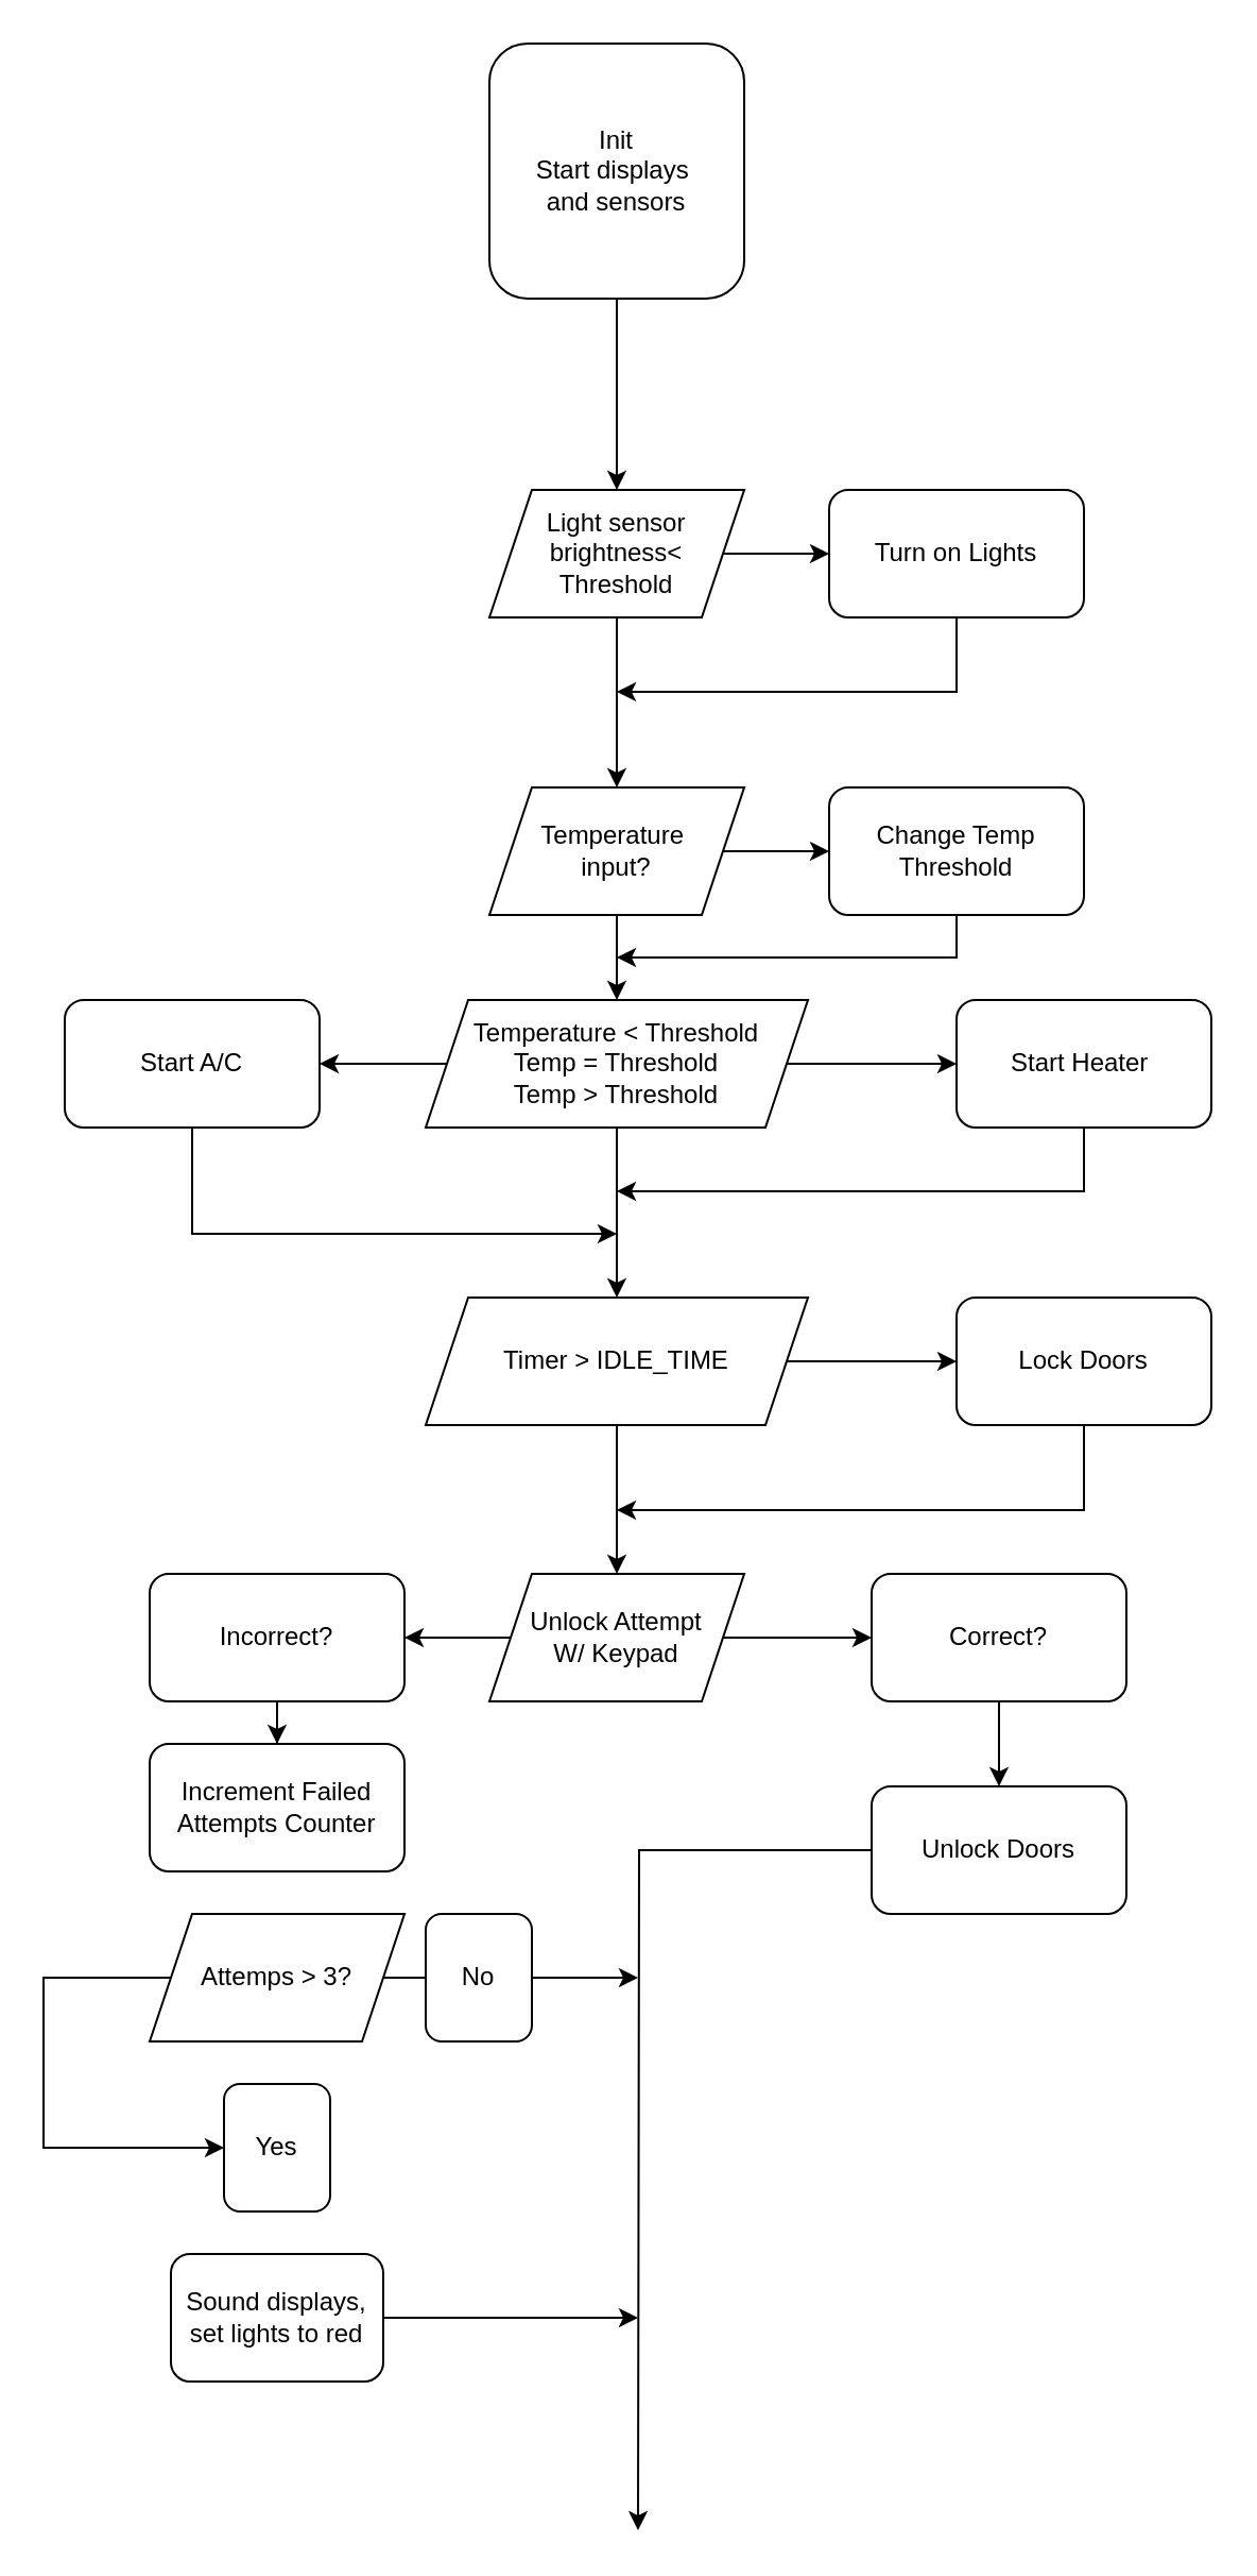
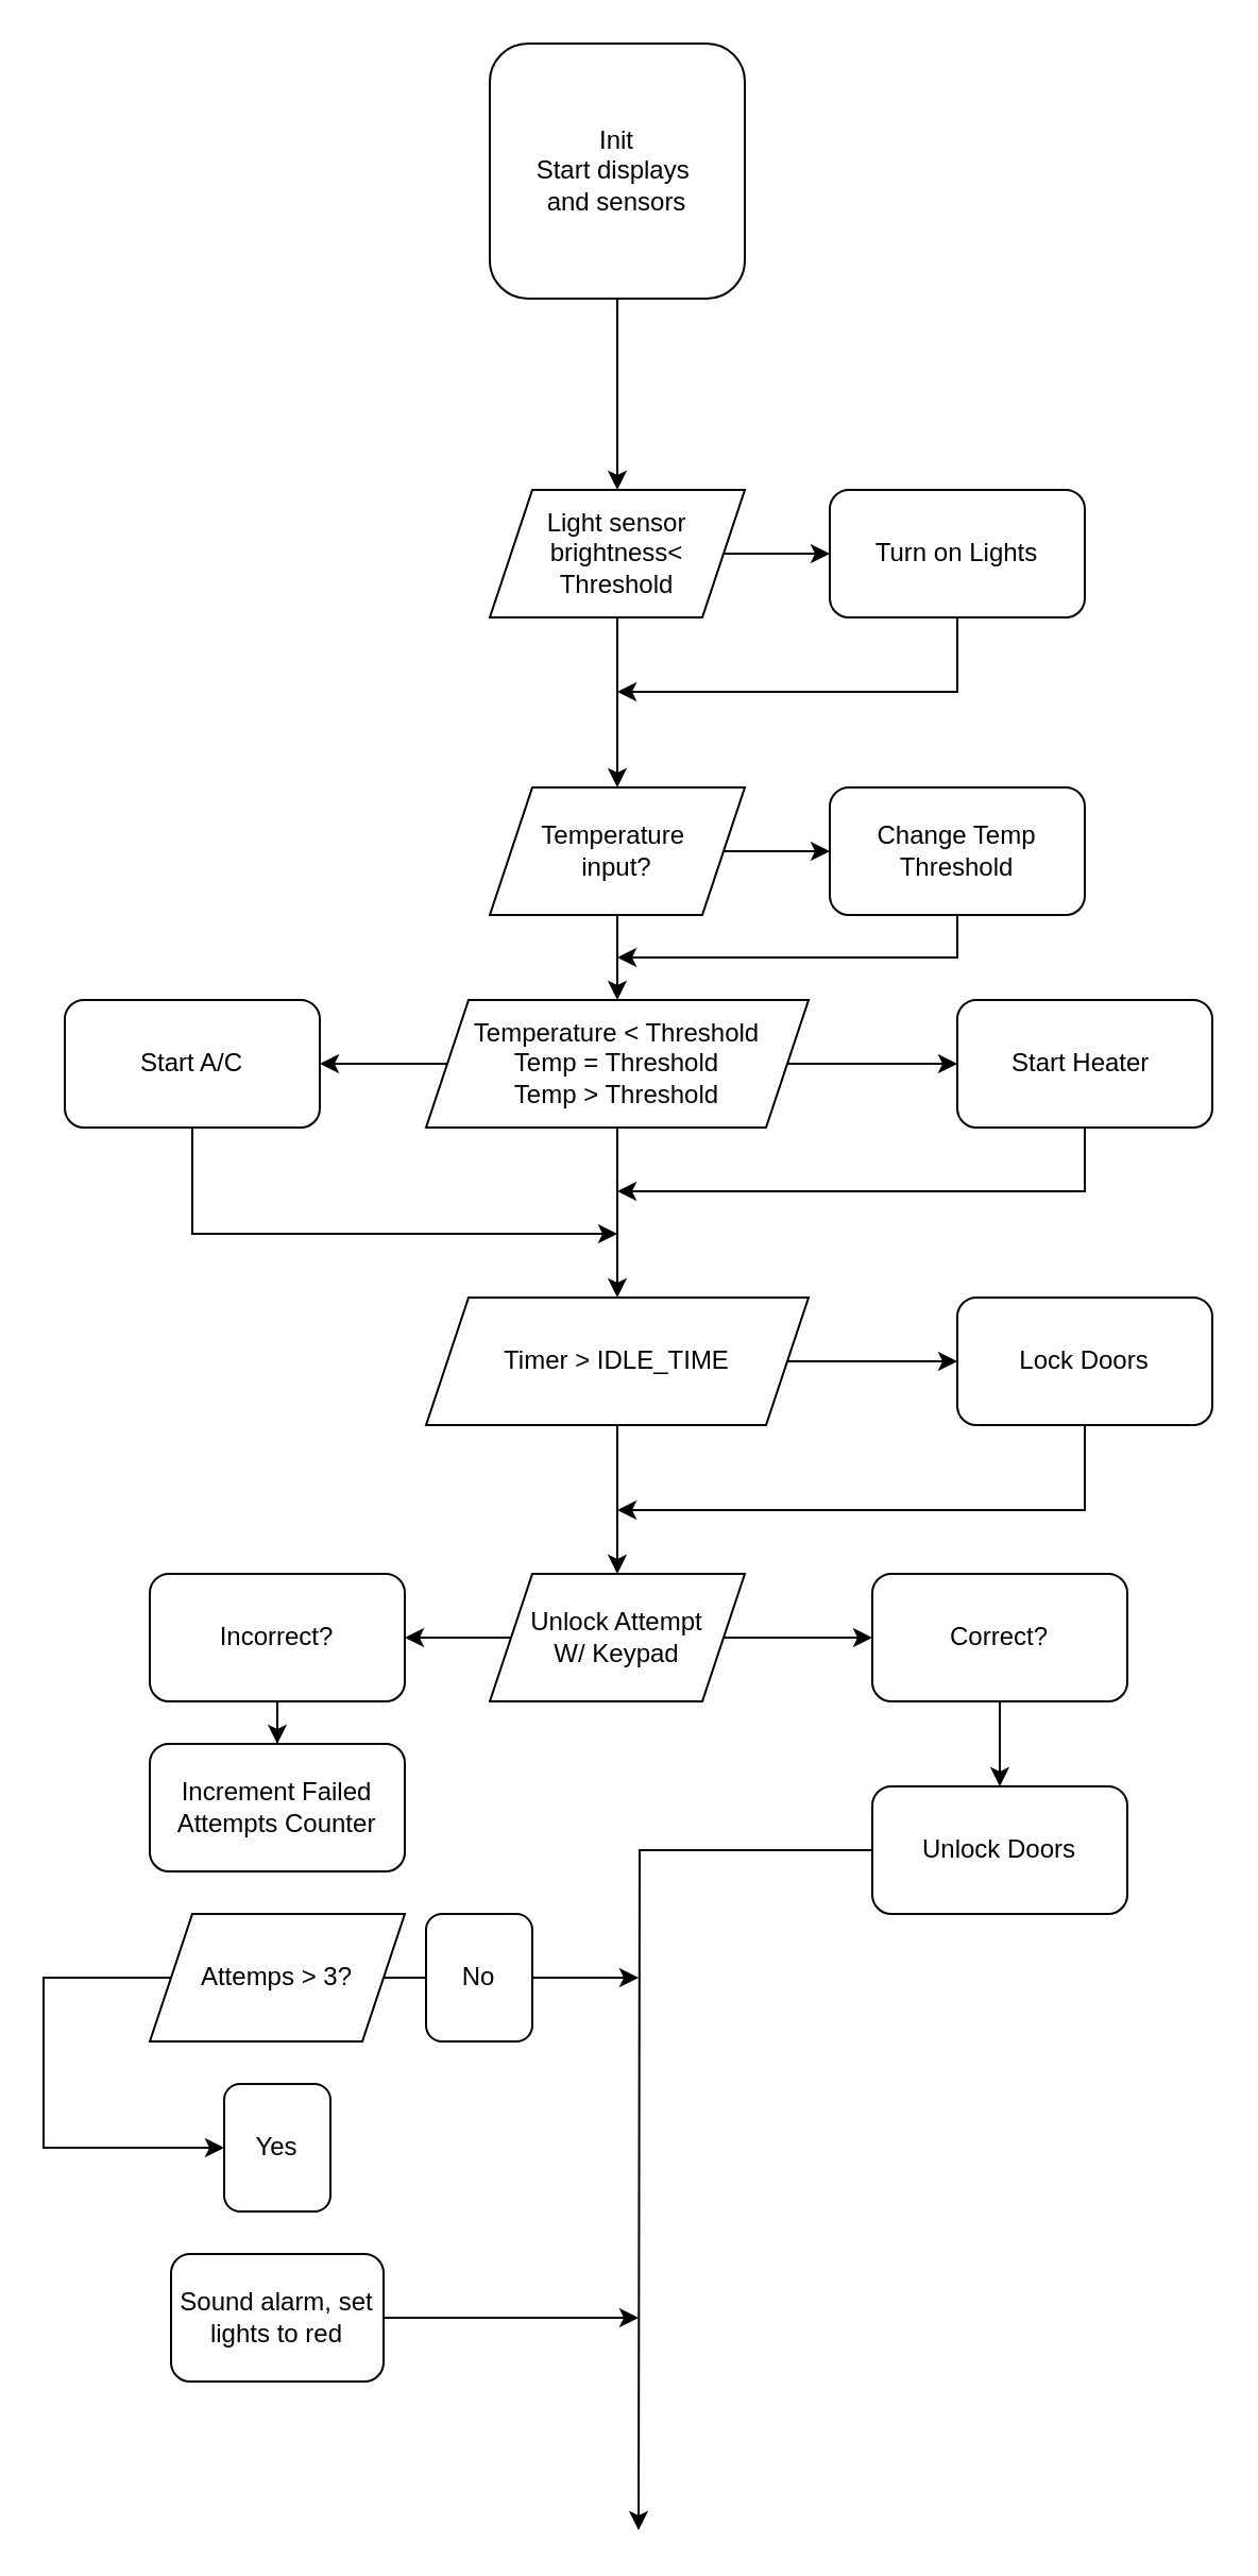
  <mxCell id="0" />
  <mxCell id="1" parent="0" />
  <mxCell id="2" value="" style="edgeStyle=orthogonalEdgeStyle;rounded=0;orthogonalLoop=1;jettySize=auto;html=1;" parent="1" source="3" edge="1"><mxGeometry relative="1" as="geometry"><mxPoint x="290" y="230" as="targetPoint" /></mxGeometry></mxCell>
  <mxCell id="3" value="Init&lt;br&gt;&lt;div&gt;Start displays&amp;nbsp;&lt;/div&gt;&lt;div&gt;and sensors&lt;/div&gt;" style="rounded=1;whiteSpace=wrap;html=1;" parent="1" vertex="1"><mxGeometry x="230" y="20" width="120" height="120" as="geometry" /></mxCell>
  <mxCell id="4" value="" style="edgeStyle=orthogonalEdgeStyle;rounded=0;orthogonalLoop=1;jettySize=auto;html=1;" parent="1" source="6" target="11" edge="1"><mxGeometry relative="1" as="geometry" /></mxCell>
  <mxCell id="5" style="edgeStyle=orthogonalEdgeStyle;rounded=0;orthogonalLoop=1;jettySize=auto;html=1;exitX=1;exitY=0.5;exitDx=0;exitDy=0;" parent="1" source="6" target="8" edge="1"><mxGeometry relative="1" as="geometry" /></mxCell>
  <mxCell id="6" value="Light sensor brightness&amp;lt; Threshold" style="shape=parallelogram;perimeter=parallelogramPerimeter;whiteSpace=wrap;html=1;fixedSize=1;" parent="1" vertex="1"><mxGeometry x="230" y="230" width="120" height="60" as="geometry" /></mxCell>
  <mxCell id="7" style="edgeStyle=orthogonalEdgeStyle;rounded=0;orthogonalLoop=1;jettySize=auto;html=1;" parent="1" source="8" edge="1"><mxGeometry relative="1" as="geometry"><mxPoint x="290" y="325" as="targetPoint" /><Array as="points"><mxPoint x="450" y="325" /></Array></mxGeometry></mxCell>
  <mxCell id="8" value="Turn on Lights" style="rounded=1;whiteSpace=wrap;html=1;" parent="1" vertex="1"><mxGeometry x="390" y="230" width="120" height="60" as="geometry" /></mxCell>
  <mxCell id="9" style="edgeStyle=orthogonalEdgeStyle;rounded=0;orthogonalLoop=1;jettySize=auto;html=1;exitX=1;exitY=0.5;exitDx=0;exitDy=0;" parent="1" source="11" target="13" edge="1"><mxGeometry relative="1" as="geometry" /></mxCell>
  <mxCell id="10" style="edgeStyle=orthogonalEdgeStyle;rounded=0;orthogonalLoop=1;jettySize=auto;html=1;" parent="1" source="11" edge="1"><mxGeometry relative="1" as="geometry"><mxPoint x="290" y="470" as="targetPoint" /></mxGeometry></mxCell>
  <mxCell id="11" value="Temperature&amp;nbsp;&lt;div&gt;input?&lt;/div&gt;" style="shape=parallelogram;perimeter=parallelogramPerimeter;whiteSpace=wrap;html=1;fixedSize=1;" parent="1" vertex="1"><mxGeometry x="230" y="370" width="120" height="60" as="geometry" /></mxCell>
  <mxCell id="12" style="edgeStyle=orthogonalEdgeStyle;rounded=0;orthogonalLoop=1;jettySize=auto;html=1;" parent="1" source="13" edge="1"><mxGeometry relative="1" as="geometry"><mxPoint x="290" y="450" as="targetPoint" /><Array as="points"><mxPoint x="450" y="450" /><mxPoint x="290" y="450" /></Array></mxGeometry></mxCell>
  <mxCell id="13" value="Change Temp&lt;div&gt;Threshold&lt;/div&gt;" style="rounded=1;whiteSpace=wrap;html=1;" parent="1" vertex="1"><mxGeometry x="390" y="370" width="120" height="60" as="geometry" /></mxCell>
  <mxCell id="14" style="edgeStyle=orthogonalEdgeStyle;rounded=0;orthogonalLoop=1;jettySize=auto;html=1;exitX=1;exitY=0.5;exitDx=0;exitDy=0;entryX=0;entryY=0.5;entryDx=0;entryDy=0;" parent="1" source="17" target="19" edge="1"><mxGeometry relative="1" as="geometry" /></mxCell>
  <mxCell id="15" style="edgeStyle=orthogonalEdgeStyle;rounded=0;orthogonalLoop=1;jettySize=auto;html=1;exitX=0;exitY=0.5;exitDx=0;exitDy=0;" parent="1" source="17" target="21" edge="1"><mxGeometry relative="1" as="geometry" /></mxCell>
  <mxCell id="16" value="" style="edgeStyle=orthogonalEdgeStyle;rounded=0;orthogonalLoop=1;jettySize=auto;html=1;" parent="1" source="17" target="24" edge="1"><mxGeometry relative="1" as="geometry" /></mxCell>
  <mxCell id="17" value="Temperature &amp;lt; Threshold&lt;div&gt;Temp = Threshold&lt;/div&gt;&lt;div&gt;Temp &amp;gt; Threshold&lt;/div&gt;" style="shape=parallelogram;perimeter=parallelogramPerimeter;whiteSpace=wrap;html=1;fixedSize=1;" parent="1" vertex="1"><mxGeometry x="200" y="470" width="180" height="60" as="geometry" /></mxCell>
  <mxCell id="18" style="edgeStyle=orthogonalEdgeStyle;rounded=0;orthogonalLoop=1;jettySize=auto;html=1;exitX=0.5;exitY=1;exitDx=0;exitDy=0;" parent="1" source="19" edge="1"><mxGeometry relative="1" as="geometry"><mxPoint x="290" y="560" as="targetPoint" /><Array as="points"><mxPoint x="510" y="560" /><mxPoint x="290" y="560" /></Array></mxGeometry></mxCell>
  <mxCell id="19" value="Start Heater&amp;nbsp;" style="rounded=1;whiteSpace=wrap;html=1;" parent="1" vertex="1"><mxGeometry x="450" y="470" width="120" height="60" as="geometry" /></mxCell>
  <mxCell id="20" style="edgeStyle=orthogonalEdgeStyle;rounded=0;orthogonalLoop=1;jettySize=auto;html=1;exitX=0.5;exitY=1;exitDx=0;exitDy=0;" parent="1" source="21" edge="1"><mxGeometry relative="1" as="geometry"><mxPoint x="290" y="580" as="targetPoint" /><Array as="points"><mxPoint x="90" y="580" /></Array></mxGeometry></mxCell>
  <mxCell id="21" value="Start A/C" style="rounded=1;whiteSpace=wrap;html=1;" parent="1" vertex="1"><mxGeometry x="30" y="470" width="120" height="60" as="geometry" /></mxCell>
  <mxCell id="22" style="edgeStyle=orthogonalEdgeStyle;rounded=0;orthogonalLoop=1;jettySize=auto;html=1;exitX=1;exitY=0.5;exitDx=0;exitDy=0;entryX=0;entryY=0.5;entryDx=0;entryDy=0;" parent="1" source="24" target="26" edge="1"><mxGeometry relative="1" as="geometry" /></mxCell>
  <mxCell id="23" style="edgeStyle=orthogonalEdgeStyle;rounded=0;orthogonalLoop=1;jettySize=auto;html=1;entryX=0.5;entryY=0;entryDx=0;entryDy=0;" parent="1" source="24" target="29" edge="1"><mxGeometry relative="1" as="geometry"><mxPoint x="290" y="730" as="targetPoint" /></mxGeometry></mxCell>
  <mxCell id="24" value="Timer &amp;gt; IDLE_TIME" style="shape=parallelogram;perimeter=parallelogramPerimeter;whiteSpace=wrap;html=1;fixedSize=1;" parent="1" vertex="1"><mxGeometry x="200" y="610" width="180" height="60" as="geometry" /></mxCell>
  <mxCell id="25" style="edgeStyle=orthogonalEdgeStyle;rounded=0;orthogonalLoop=1;jettySize=auto;html=1;exitX=0.5;exitY=1;exitDx=0;exitDy=0;" parent="1" source="26" edge="1"><mxGeometry relative="1" as="geometry"><mxPoint x="290" y="710" as="targetPoint" /><Array as="points"><mxPoint x="510" y="710" /></Array></mxGeometry></mxCell>
  <mxCell id="26" value="Lock Doors" style="rounded=1;whiteSpace=wrap;html=1;" parent="1" vertex="1"><mxGeometry x="450" y="610" width="120" height="60" as="geometry" /></mxCell>
  <mxCell id="27" style="edgeStyle=orthogonalEdgeStyle;rounded=0;orthogonalLoop=1;jettySize=auto;html=1;entryX=0;entryY=0.5;entryDx=0;entryDy=0;" parent="1" source="29" target="31" edge="1"><mxGeometry relative="1" as="geometry"><mxPoint x="400" y="770" as="targetPoint" /></mxGeometry></mxCell>
  <mxCell id="28" style="edgeStyle=orthogonalEdgeStyle;rounded=0;orthogonalLoop=1;jettySize=auto;html=1;entryX=1;entryY=0.5;entryDx=0;entryDy=0;" parent="1" source="29" target="35" edge="1"><mxGeometry relative="1" as="geometry" /></mxCell>
  <mxCell id="29" value="Unlock Attempt&lt;div&gt;W/ Keypad&lt;/div&gt;" style="shape=parallelogram;perimeter=parallelogramPerimeter;whiteSpace=wrap;html=1;fixedSize=1;" parent="1" vertex="1"><mxGeometry x="230" y="740" width="120" height="60" as="geometry" /></mxCell>
  <mxCell id="30" style="edgeStyle=orthogonalEdgeStyle;rounded=0;orthogonalLoop=1;jettySize=auto;html=1;exitX=0.5;exitY=1;exitDx=0;exitDy=0;" parent="1" source="31" target="33" edge="1"><mxGeometry relative="1" as="geometry" /></mxCell>
  <mxCell id="31" value="Correct?" style="rounded=1;whiteSpace=wrap;html=1;" parent="1" vertex="1"><mxGeometry x="410" y="740" width="120" height="60" as="geometry" /></mxCell>
  <mxCell id="32" style="edgeStyle=orthogonalEdgeStyle;rounded=0;orthogonalLoop=1;jettySize=auto;html=1;exitX=0;exitY=0.5;exitDx=0;exitDy=0;" parent="1" source="33" edge="1"><mxGeometry relative="1" as="geometry"><mxPoint x="300" y="1190" as="targetPoint" /></mxGeometry></mxCell>
  <mxCell id="33" value="Unlock Doors" style="rounded=1;whiteSpace=wrap;html=1;" parent="1" vertex="1"><mxGeometry x="410" y="840" width="120" height="60" as="geometry" /></mxCell>
  <mxCell id="34" style="edgeStyle=orthogonalEdgeStyle;rounded=0;orthogonalLoop=1;jettySize=auto;html=1;exitX=0.5;exitY=1;exitDx=0;exitDy=0;" parent="1" source="35" target="36" edge="1"><mxGeometry relative="1" as="geometry" /></mxCell>
  <mxCell id="35" value="Incorrect?" style="rounded=1;whiteSpace=wrap;html=1;" parent="1" vertex="1"><mxGeometry x="70" y="740" width="120" height="60" as="geometry" /></mxCell>
  <mxCell id="36" value="Increment Failed Attempts Counter" style="rounded=1;whiteSpace=wrap;html=1;" parent="1" vertex="1"><mxGeometry x="70" y="820" width="120" height="60" as="geometry" /></mxCell>
  <mxCell id="37" style="edgeStyle=orthogonalEdgeStyle;rounded=0;orthogonalLoop=1;jettySize=auto;html=1;" parent="1" source="39" edge="1"><mxGeometry relative="1" as="geometry"><mxPoint x="230" y="930" as="targetPoint" /></mxGeometry></mxCell>
  <mxCell id="38" style="edgeStyle=orthogonalEdgeStyle;rounded=0;orthogonalLoop=1;jettySize=auto;html=1;exitX=0;exitY=0.5;exitDx=0;exitDy=0;entryX=0;entryY=0.5;entryDx=0;entryDy=0;" parent="1" source="39" target="42" edge="1"><mxGeometry relative="1" as="geometry"><mxPoint x="20" y="1010" as="targetPoint" /><Array as="points"><mxPoint x="20" y="930" /><mxPoint x="20" y="1010" /></Array></mxGeometry></mxCell>
  <mxCell id="39" value="Attemps &amp;gt; 3?" style="shape=parallelogram;perimeter=parallelogramPerimeter;whiteSpace=wrap;html=1;fixedSize=1;" parent="1" vertex="1"><mxGeometry x="70" y="900" width="120" height="60" as="geometry" /></mxCell>
  <mxCell id="40" style="edgeStyle=orthogonalEdgeStyle;rounded=0;orthogonalLoop=1;jettySize=auto;html=1;exitX=1;exitY=0.5;exitDx=0;exitDy=0;" parent="1" source="41" edge="1"><mxGeometry relative="1" as="geometry"><mxPoint x="300" y="930" as="targetPoint" /></mxGeometry></mxCell>
  <mxCell id="41" value="No" style="rounded=1;whiteSpace=wrap;html=1;" parent="1" vertex="1"><mxGeometry x="200" y="900" width="50" height="60" as="geometry" /></mxCell>
  <mxCell id="42" value="Yes" style="rounded=1;whiteSpace=wrap;html=1;" parent="1" vertex="1"><mxGeometry x="105" y="980" width="50" height="60" as="geometry" /></mxCell>
  <mxCell id="43" style="edgeStyle=orthogonalEdgeStyle;rounded=0;orthogonalLoop=1;jettySize=auto;html=1;exitX=1;exitY=0.5;exitDx=0;exitDy=0;" parent="1" source="44" edge="1"><mxGeometry relative="1" as="geometry"><mxPoint x="300" y="1090" as="targetPoint" /></mxGeometry></mxCell>
- <mxCell id="44" value="Sound displays, set lights to red" style="rounded=1;whiteSpace=wrap;html=1;" parent="1" vertex="1"><mxGeometry x="80" y="1060" width="100" height="60" as="geometry" /></mxCell>
+ <mxCell id="44" value="Sound alarm, set lights to red" style="rounded=1;whiteSpace=wrap;html=1;" parent="1" vertex="1"><mxGeometry x="80" y="1060" width="100" height="60" as="geometry" /></mxCell>
